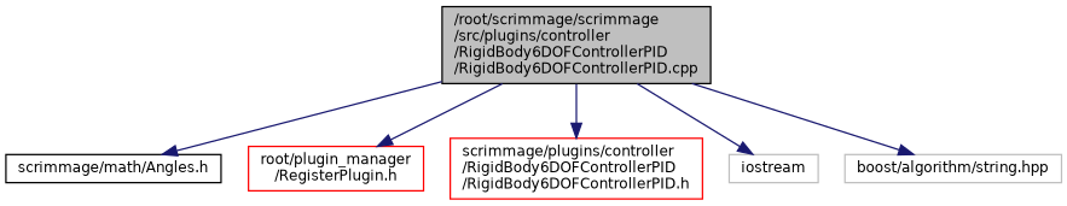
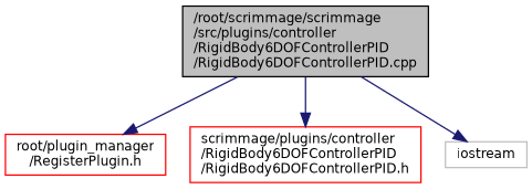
  digraph {
    node [color=black fillcolor=white fontname=Helvetica fontsize=10 shape=record style=filled]
    edge [color=midnightblue fontname=Helvetica fontsize=10 labelfontname=Helvetica labelfontsize=10 style=solid]
    n1 [fillcolor=grey75 fontcolor=black height=0.2 label="/root/scrimmage/scrimmage\l/src/plugins/controller\l/RigidBody6DOFControllerPID\l/RigidBody6DOFControllerPID.cpp" width=0.4]
-   n2 [height=0.2 label="scrimmage/math/Angles.h" width=0.4]
    n3 [color=red height=0.2 label="root/plugin_manager\l/RegisterPlugin.h" width=0.4]
    n4 [color=red height=0.2 label="scrimmage/plugins/controller\l/RigidBody6DOFControllerPID\l/RigidBody6DOFControllerPID.h" width=0.4]
    n5 [color=grey75 height=0.2 label=iostream width=0.4]
-   n6 [color=grey75 height=0.2 label="boost/algorithm/string.hpp" width=0.4]
-   n1 -> n2
    n1 -> n3
    n1 -> n4
    n1 -> n5
-   n1 -> n6
  }
